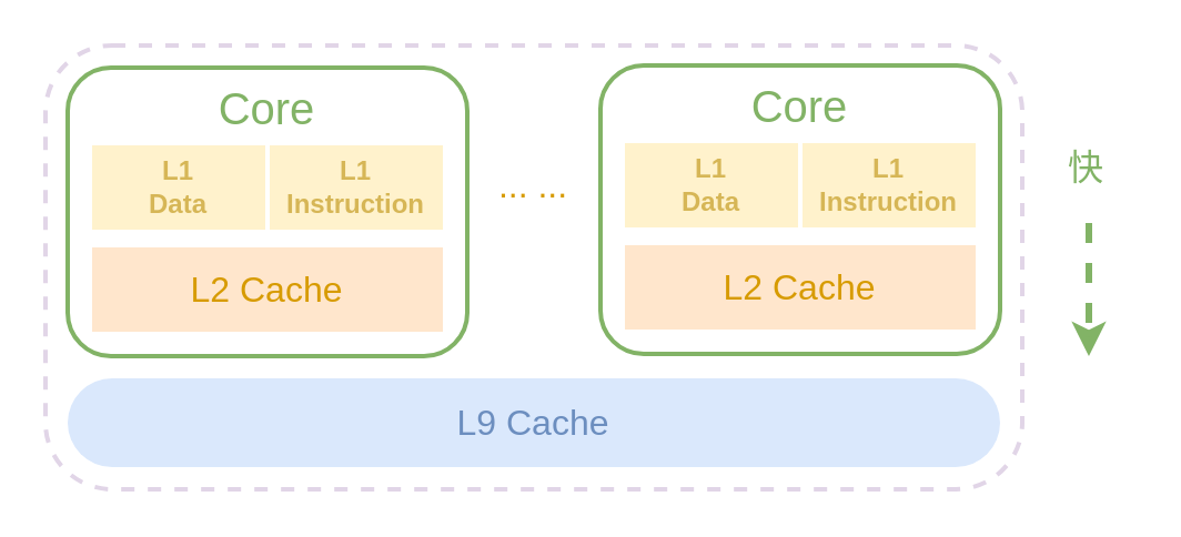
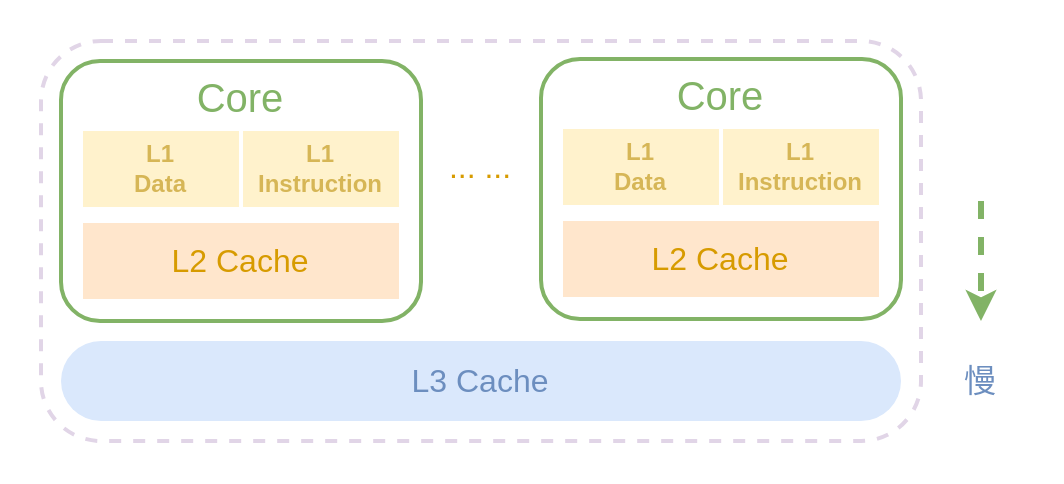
  <mxCell id="0" />
  <mxCell id="1" parent="0" />
  <mxCell id="2" value="" style="rounded=1;whiteSpace=wrap;html=1;shadow=0;glass=0;comic=0;strokeColor=#E1D5E7;strokeWidth=2;fillColor=none;fontSize=16;align=center;dashed=1;" vertex="1" parent="1"><mxGeometry x="20" y="20" width="440" height="200" as="geometry" /></mxCell>
  <mxCell id="3" value="" style="group" vertex="1" connectable="0" parent="1"><mxGeometry x="30" y="30" width="180" height="130" as="geometry" /></mxCell>
  <mxCell id="4" value="Core" style="rounded=1;whiteSpace=wrap;html=1;fillColor=none;strokeColor=#82B366;strokeWidth=2;shadow=0;comic=0;glass=0;align=center;verticalAlign=top;fontColor=#82B366;fontSize=20;spacingBottom=0;" vertex="1" parent="3"><mxGeometry width="180" height="130" as="geometry" /></mxCell>
  <mxCell id="5" value="L1 &lt;br&gt;Data" style="rounded=0;whiteSpace=wrap;html=1;fillColor=#fff2cc;strokeColor=#FFFFFF;fontColor=#D6B656;fontStyle=1;strokeWidth=2;" vertex="1" parent="3"><mxGeometry x="10" y="34" width="80" height="40" as="geometry" /></mxCell>
  <mxCell id="6" value="L1 &lt;br&gt;Instruction" style="rounded=0;whiteSpace=wrap;html=1;fillColor=#fff2cc;strokeColor=#FFFFFF;fontColor=#D6B656;fontStyle=1;strokeWidth=2;" vertex="1" parent="3"><mxGeometry x="90" y="34" width="80" height="40" as="geometry" /></mxCell>
  <mxCell id="7" value="L2 Cache" style="rounded=0;whiteSpace=wrap;html=1;shadow=0;glass=0;comic=0;strokeColor=#FFFFFF;strokeWidth=2;fillColor=#ffe6cc;fontSize=16;align=center;fontColor=#D79B00;" vertex="1" parent="3"><mxGeometry x="10" y="80" width="160" height="40" as="geometry" /></mxCell>
  <mxCell id="8" value="" style="group" vertex="1" connectable="0" parent="1"><mxGeometry x="270" y="29" width="180" height="130" as="geometry" /></mxCell>
  <mxCell id="9" value="Core" style="rounded=1;whiteSpace=wrap;html=1;fillColor=none;strokeColor=#82B366;strokeWidth=2;shadow=0;comic=0;glass=0;align=center;verticalAlign=top;fontColor=#82B366;fontSize=20;spacingBottom=0;" vertex="1" parent="8"><mxGeometry width="180" height="130" as="geometry" /></mxCell>
  <mxCell id="10" value="L1 &lt;br&gt;Data" style="rounded=0;whiteSpace=wrap;html=1;fillColor=#fff2cc;strokeColor=#FFFFFF;fontColor=#D6B656;fontStyle=1;strokeWidth=2;" vertex="1" parent="8"><mxGeometry x="10" y="34" width="80" height="40" as="geometry" /></mxCell>
  <mxCell id="11" value="L1 &lt;br&gt;Instruction" style="rounded=0;whiteSpace=wrap;html=1;fillColor=#fff2cc;strokeColor=#FFFFFF;fontColor=#D6B656;fontStyle=1;strokeWidth=2;" vertex="1" parent="8"><mxGeometry x="90" y="34" width="80" height="40" as="geometry" /></mxCell>
  <mxCell id="12" value="L2 Cache" style="rounded=0;whiteSpace=wrap;html=1;shadow=0;glass=0;comic=0;strokeColor=#FFFFFF;strokeWidth=2;fillColor=#ffe6cc;fontSize=16;align=center;fontColor=#D79B00;" vertex="1" parent="8"><mxGeometry x="10" y="80" width="160" height="40" as="geometry" /></mxCell>
  <mxCell id="13" value="... ..." style="text;html=1;strokeColor=none;fillColor=none;align=center;verticalAlign=middle;whiteSpace=wrap;rounded=0;shadow=0;glass=0;comic=0;fontSize=16;fontColor=#D79B00;" vertex="1" parent="1"><mxGeometry x="220" y="73" width="40" height="20" as="geometry" /></mxCell>
- <mxCell id="14" value="L9 Cache" style="rounded=1;whiteSpace=wrap;html=1;shadow=0;glass=0;comic=0;strokeColor=none;strokeWidth=2;fillColor=#dae8fc;fontSize=16;align=center;fontColor=#6C8EBF;arcSize=50;" vertex="1" parent="1"><mxGeometry x="30" y="170" width="420" height="40" as="geometry" /></mxCell>
+ <mxCell id="14" value="L3 Cache" style="rounded=1;whiteSpace=wrap;html=1;shadow=0;glass=0;comic=0;strokeColor=none;strokeWidth=2;fillColor=#dae8fc;fontSize=16;align=center;fontColor=#6C8EBF;arcSize=50;" vertex="1" parent="1"><mxGeometry x="30" y="170" width="420" height="40" as="geometry" /></mxCell>
  <mxCell id="15" value="" style="endArrow=classic;html=1;fontSize=16;fontColor=#6C8EBF;fillColor=#d5e8d4;strokeColor=#82b366;dashed=1;strokeWidth=3;" edge="1" parent="1"><mxGeometry width="50" height="50" relative="1" as="geometry"><mxPoint x="490" y="100" as="sourcePoint" /><mxPoint x="490" y="160" as="targetPoint" /></mxGeometry></mxCell>
- <mxCell id="17" value="快" style="text;html=1;resizable=0;points=[];autosize=1;align=left;verticalAlign=top;spacingTop=-4;fontSize=16;fontColor=#82B366;" vertex="1" parent="1"><mxGeometry x="479" y="63" width="30" height="20" as="geometry" /></mxCell>
+ <mxCell id="16" value="慢" style="text;html=1;resizable=0;points=[];autosize=1;align=left;verticalAlign=top;spacingTop=-4;fontSize=16;fontColor=#6C8EBF;" vertex="1" parent="1"><mxGeometry x="480" y="178" width="30" height="20" as="geometry" /></mxCell>
